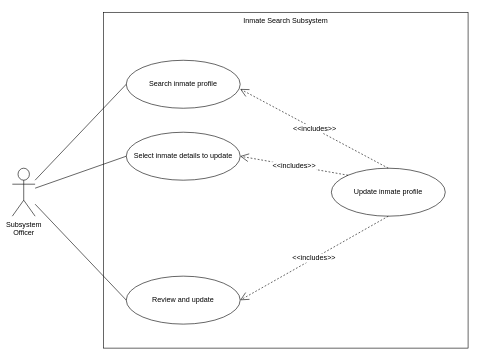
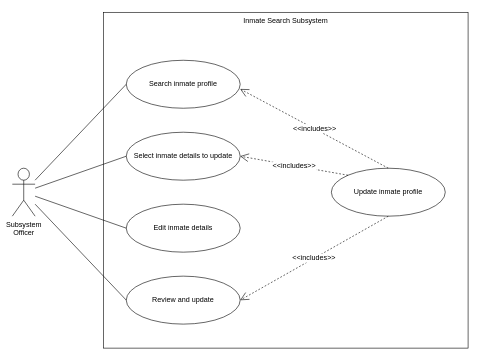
  <mxCell id="0" />
  <mxCell id="1" parent="0" />
  <mxCell id="2" value="&lt;font style=&quot;font-size: 12px;&quot;&gt;Inmate Search Subsystem&lt;br style=&quot;font-size: 12px;&quot;&gt;&lt;/font&gt;" style="rounded=0;whiteSpace=wrap;html=1;align=center;verticalAlign=top;fillColor=none;fontSize=12;" vertex="1" parent="1"><mxGeometry x="172" y="20" width="608" height="560" as="geometry" /></mxCell>
  <mxCell id="3" value="&lt;font style=&quot;font-size: 12px;&quot;&gt;Subsystem&lt;br style=&quot;font-size: 12px;&quot;&gt;Officer&lt;/font&gt;" style="shape=umlActor;verticalLabelPosition=bottom;verticalAlign=top;html=1;outlineConnect=0;fillColor=none;fontSize=12;" parent="1" vertex="1"><mxGeometry x="20" y="280" width="38" height="80" as="geometry" /></mxCell>
  <mxCell id="4" value="Search inmate profile" style="ellipse;whiteSpace=wrap;html=1;fontSize=12;fillColor=none;strokeColor=default;" parent="1" vertex="1"><mxGeometry x="210" y="100" width="190" height="80" as="geometry" /></mxCell>
  <mxCell id="5" value="Select inmate details to update" style="ellipse;whiteSpace=wrap;html=1;fontSize=12;fillColor=none;" vertex="1" parent="1"><mxGeometry x="210" y="220" width="190" height="80" as="geometry" /></mxCell>
+ <mxCell id="6" value="Edit inmate details" style="ellipse;whiteSpace=wrap;html=1;fontSize=12;fillColor=none;" vertex="1" parent="1"><mxGeometry x="210" y="340" width="190" height="80" as="geometry" /></mxCell>
  <mxCell id="7" value="Review and update" style="ellipse;whiteSpace=wrap;html=1;fontSize=12;fillColor=none;" vertex="1" parent="1"><mxGeometry x="210" y="460" width="190" height="80" as="geometry" /></mxCell>
  <mxCell id="8" value="Update inmate profile" style="ellipse;whiteSpace=wrap;html=1;fontSize=12;fillColor=none;" vertex="1" parent="1"><mxGeometry x="552" y="280" width="190" height="80" as="geometry" /></mxCell>
  <mxCell id="9" value="&amp;lt;&amp;lt;includes&amp;gt;&amp;gt;" style="endArrow=open;endSize=12;dashed=1;html=1;rounded=0;exitX=0.5;exitY=1;exitDx=0;exitDy=0;entryX=1;entryY=0.5;entryDx=0;entryDy=0;fontSize=12;" edge="1" parent="1" source="8" target="7"><mxGeometry width="160" relative="1" as="geometry"><mxPoint x="286" y="520" as="sourcePoint" /><mxPoint x="590" y="520" as="targetPoint" /></mxGeometry></mxCell>
  <mxCell id="10" value="&amp;lt;&amp;lt;includes&amp;gt;&amp;gt;" style="endArrow=open;endSize=12;dashed=1;html=1;rounded=0;exitX=0;exitY=0;exitDx=0;exitDy=0;entryX=1;entryY=0.5;entryDx=0;entryDy=0;fontSize=12;" edge="1" parent="1" source="8" target="5"><mxGeometry width="160" relative="1" as="geometry"><mxPoint x="685" y="500" as="sourcePoint" /><mxPoint x="476" y="690" as="targetPoint" /></mxGeometry></mxCell>
  <mxCell id="11" value="&amp;lt;&amp;lt;includes&amp;gt;&amp;gt;" style="endArrow=open;endSize=12;dashed=1;html=1;rounded=0;exitX=0.5;exitY=0;exitDx=0;exitDy=0;entryX=1;entryY=0.6;entryDx=0;entryDy=0;entryPerimeter=0;fontSize=12;" edge="1" parent="1" source="8" target="4"><mxGeometry width="160" relative="1" as="geometry"><mxPoint x="704" y="520" as="sourcePoint" /><mxPoint x="495" y="710" as="targetPoint" /></mxGeometry></mxCell>
  <mxCell id="12" value="" style="endArrow=none;html=1;rounded=0;exitX=0;exitY=0.5;exitDx=0;exitDy=0;fontSize=12;" edge="1" parent="1" source="4" target="3"><mxGeometry width="50" height="50" relative="1" as="geometry"><mxPoint x="1" y="720" as="sourcePoint" /><mxPoint x="96" y="620" as="targetPoint" /></mxGeometry></mxCell>
  <mxCell id="13" value="" style="endArrow=none;html=1;rounded=0;exitX=0;exitY=0.5;exitDx=0;exitDy=0;fontSize=12;" edge="1" parent="1" source="5" target="3"><mxGeometry width="50" height="50" relative="1" as="geometry"><mxPoint x="229" y="170" as="sourcePoint" /><mxPoint x="115" y="342" as="targetPoint" /></mxGeometry></mxCell>
+ <mxCell id="14" value="" style="endArrow=none;html=1;rounded=0;exitX=0;exitY=0.5;exitDx=0;exitDy=0;fontSize=12;" edge="1" parent="1" source="6" target="3"><mxGeometry width="50" height="50" relative="1" as="geometry"><mxPoint x="248" y="190" as="sourcePoint" /><mxPoint x="134" y="362" as="targetPoint" /></mxGeometry></mxCell>
  <mxCell id="15" value="" style="endArrow=none;html=1;rounded=0;exitX=0;exitY=0.5;exitDx=0;exitDy=0;fontSize=12;" edge="1" parent="1" source="7" target="3"><mxGeometry width="50" height="50" relative="1" as="geometry"><mxPoint x="286" y="230" as="sourcePoint" /><mxPoint x="172" y="402" as="targetPoint" /></mxGeometry></mxCell>
